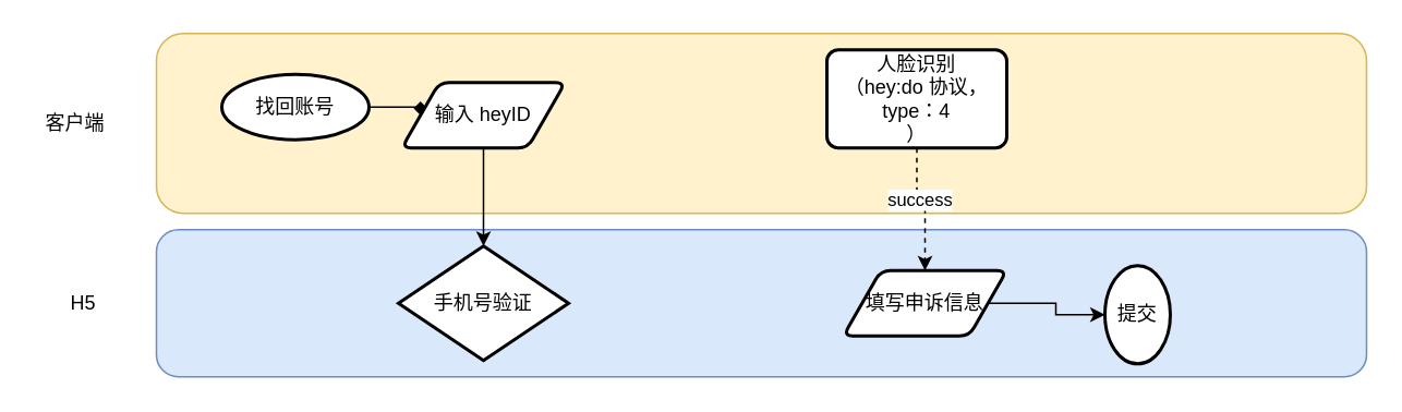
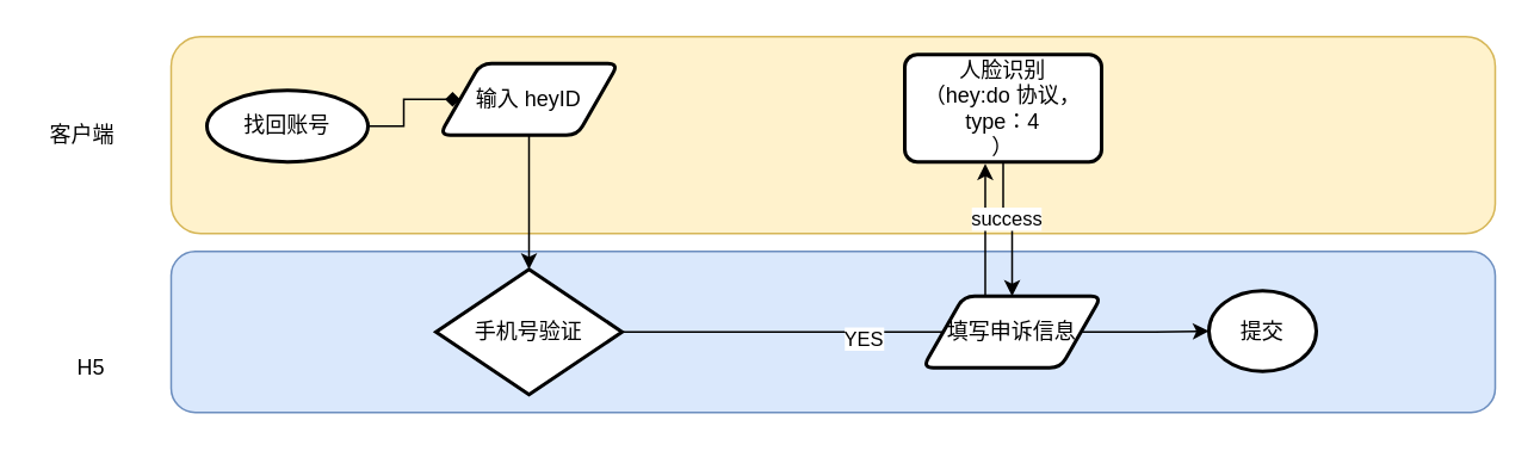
  <mxCell id="0" />
  <mxCell id="1" parent="0" />
  <mxCell id="2" value="" style="rounded=1;whiteSpace=wrap;html=1;fillColor=#dae8fc;strokeColor=#6c8ebf;" vertex="1" parent="1"><mxGeometry x="95" y="140" width="740" height="90" as="geometry" /></mxCell>
  <mxCell id="3" value="" style="rounded=1;whiteSpace=wrap;html=1;fillColor=#fff2cc;strokeColor=#d6b656;" vertex="1" parent="1"><mxGeometry x="95" y="20" width="740" height="110" as="geometry" /></mxCell>
  <mxCell id="4" style="edgeStyle=orthogonalEdgeStyle;rounded=0;orthogonalLoop=1;jettySize=auto;html=1;exitX=1;exitY=0.5;exitDx=0;exitDy=0;exitPerimeter=0;entryX=0;entryY=0.5;entryDx=0;entryDy=0;endArrow=diamond;" edge="1" parent="1" source="5" target="7"><mxGeometry relative="1" as="geometry" /></mxCell>
- <mxCell id="5" value="找回账号" style="strokeWidth=2;html=1;shape=mxgraph.flowchart.start_1;whiteSpace=wrap;" vertex="1" parent="1"><mxGeometry x="135" y="45" width="90" height="40" as="geometry" /></mxCell>
+ <mxCell id="5" value="找回账号" style="strokeWidth=2;html=1;shape=mxgraph.flowchart.start_1;whiteSpace=wrap;" vertex="1" parent="1"><mxGeometry x="115" y="50" width="90" height="40" as="geometry" /></mxCell>
  <mxCell id="6" style="edgeStyle=orthogonalEdgeStyle;rounded=0;orthogonalLoop=1;jettySize=auto;html=1;" edge="1" parent="1" source="7" target="10"><mxGeometry relative="1" as="geometry" /></mxCell>
- <mxCell id="7" value="输入 heyID" style="shape=parallelogram;html=1;strokeWidth=2;perimeter=parallelogramPerimeter;whiteSpace=wrap;rounded=1;arcSize=12;size=0.23;" vertex="1" parent="1"><mxGeometry x="245" y="50" width="100" height="40" as="geometry" /></mxCell>
+ <mxCell id="7" value="输入 heyID" style="shape=parallelogram;html=1;strokeWidth=2;perimeter=parallelogramPerimeter;whiteSpace=wrap;rounded=1;arcSize=12;size=0.23;" vertex="1" parent="1"><mxGeometry x="245" y="35" width="100" height="40" as="geometry" /></mxCell>
+ <mxCell id="8" style="edgeStyle=orthogonalEdgeStyle;rounded=0;orthogonalLoop=1;jettySize=auto;html=1;exitX=1;exitY=0.5;exitDx=0;exitDy=0;exitPerimeter=0;entryX=0.409;entryY=1.017;entryDx=0;entryDy=0;entryPerimeter=0;" edge="1" parent="1" source="10" target="13"><mxGeometry relative="1" as="geometry" /></mxCell>
+ <mxCell id="9" value="YES" style="edgeLabel;html=1;align=center;verticalAlign=middle;resizable=0;points=[];" vertex="1" connectable="0" parent="8"><mxGeometry x="-0.101" y="-3" relative="1" as="geometry"><mxPoint x="1" as="offset" /></mxGeometry></mxCell>
  <mxCell id="10" value="手机号验证" style="strokeWidth=2;html=1;shape=mxgraph.flowchart.decision;whiteSpace=wrap;" vertex="1" parent="1"><mxGeometry x="243" y="150" width="104" height="70" as="geometry" /></mxCell>
- <mxCell id="11" style="edgeStyle=orthogonalEdgeStyle;rounded=0;orthogonalLoop=1;jettySize=auto;html=1;entryX=0.5;entryY=0;entryDx=0;entryDy=0;dashed=1;" edge="1" parent="1" source="13" target="15"><mxGeometry relative="1" as="geometry" /></mxCell>
+ <mxCell id="11" style="edgeStyle=orthogonalEdgeStyle;rounded=0;orthogonalLoop=1;jettySize=auto;html=1;entryX=0.5;entryY=0;entryDx=0;entryDy=0;" edge="1" parent="1" source="13" target="15"><mxGeometry relative="1" as="geometry" /></mxCell>
  <mxCell id="12" value="success" style="edgeLabel;html=1;align=center;verticalAlign=middle;resizable=0;points=[];" vertex="1" connectable="0" parent="11"><mxGeometry x="-0.224" y="1" relative="1" as="geometry"><mxPoint as="offset" /></mxGeometry></mxCell>
  <mxCell id="13" value="人脸识别&lt;br&gt;（hey:do 协议，type：4&lt;br&gt;）" style="rounded=1;whiteSpace=wrap;html=1;absoluteArcSize=1;arcSize=14;strokeWidth=2;" vertex="1" parent="1"><mxGeometry x="505" y="30" width="110" height="60" as="geometry" /></mxCell>
  <mxCell id="14" style="edgeStyle=orthogonalEdgeStyle;rounded=0;orthogonalLoop=1;jettySize=auto;html=1;entryX=0;entryY=0.5;entryDx=0;entryDy=0;entryPerimeter=0;" edge="1" parent="1" source="15" target="16"><mxGeometry relative="1" as="geometry" /></mxCell>
  <mxCell id="15" value="填写申诉信息" style="shape=parallelogram;html=1;strokeWidth=2;perimeter=parallelogramPerimeter;whiteSpace=wrap;rounded=1;arcSize=12;size=0.23;" vertex="1" parent="1"><mxGeometry x="515" y="165" width="100" height="40" as="geometry" /></mxCell>
- <mxCell id="16" value="提交" style="strokeWidth=2;html=1;shape=mxgraph.flowchart.start_1;whiteSpace=wrap;" vertex="1" parent="1"><mxGeometry x="675" y="162" width="40" height="60" as="geometry" /></mxCell>
+ <mxCell id="16" value="提交" style="strokeWidth=2;html=1;shape=mxgraph.flowchart.start_1;whiteSpace=wrap;" vertex="1" parent="1"><mxGeometry x="675" y="162" width="60" height="45" as="geometry" /></mxCell>
  <mxCell id="17" value="客户端" style="text;html=1;align=center;verticalAlign=middle;resizable=0;points=[];autosize=1;strokeColor=none;fillColor=none;" vertex="1" parent="1"><mxGeometry x="20" y="65" width="50" height="20" as="geometry" /></mxCell>
- <mxCell id="18" value="H5" style="text;html=1;align=center;verticalAlign=middle;resizable=0;points=[];autosize=1;strokeColor=none;fillColor=none;" vertex="1" parent="1"><mxGeometry x="35" y="174.5" width="30" height="20" as="geometry" /></mxCell>
+ <mxCell id="18" value="H5" style="text;html=1;align=center;verticalAlign=middle;resizable=0;points=[];autosize=1;strokeColor=none;fillColor=none;" vertex="1" parent="1"><mxGeometry x="35" y="194.5" width="30" height="20" as="geometry" /></mxCell>
